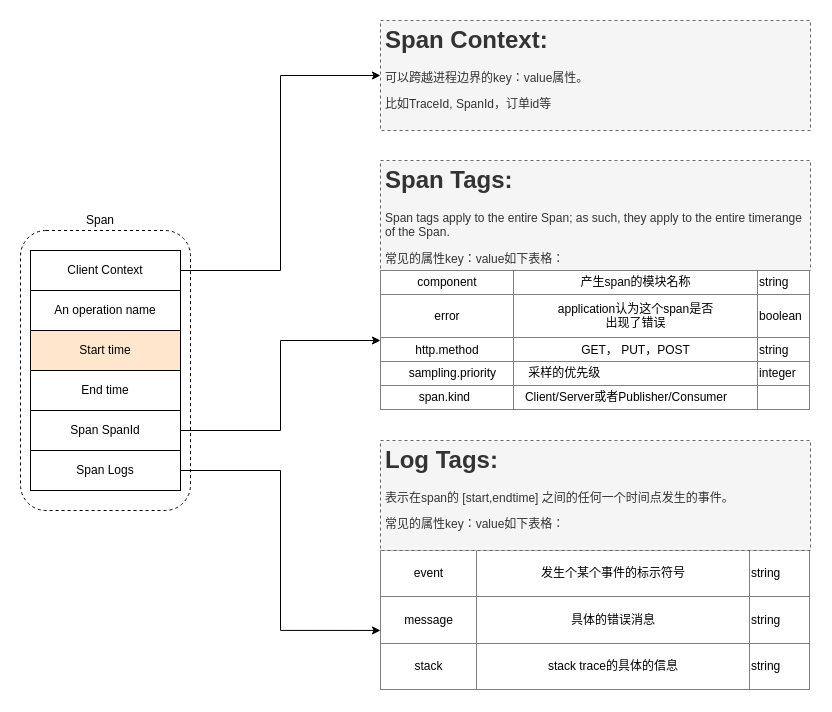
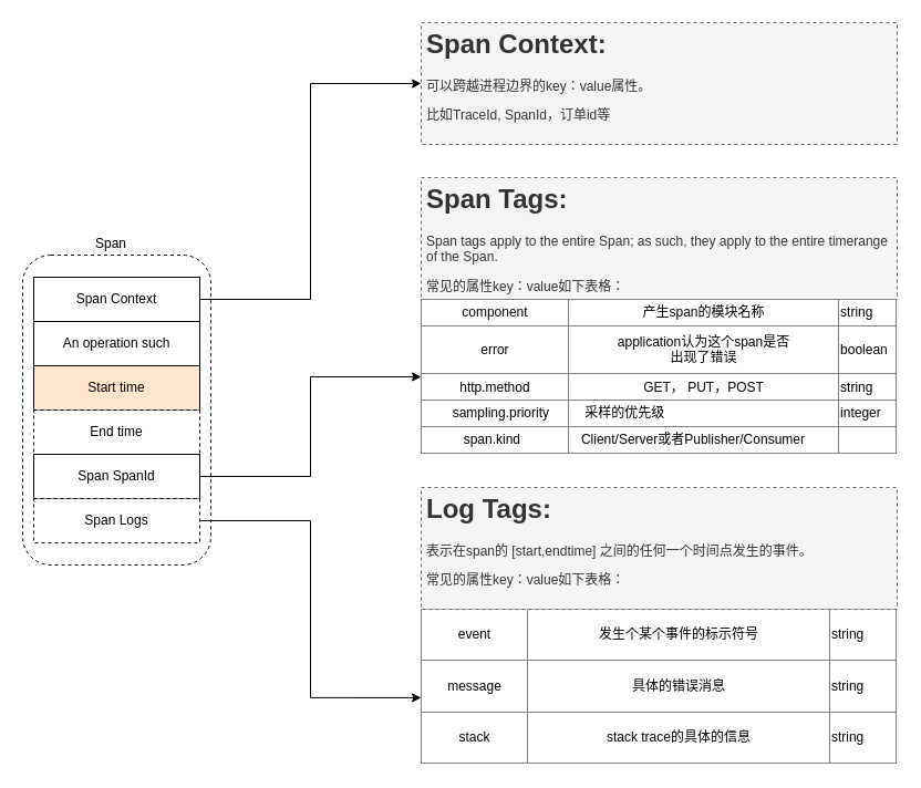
  <mxCell id="0" />
  <mxCell id="1" parent="0" />
  <mxCell id="2" value="" style="rounded=1;whiteSpace=wrap;html=1;fillColor=none;dashed=1;" vertex="1" parent="1"><mxGeometry x="20" y="230" width="170" height="280" as="geometry" /></mxCell>
- <mxCell id="3" value="An operation name" style="rounded=0;whiteSpace=wrap;html=1;" vertex="1" parent="1"><mxGeometry x="30" y="290" width="150" height="40" as="geometry" /></mxCell>
+ <mxCell id="3" value="An operation such" style="rounded=0;whiteSpace=wrap;html=1;" vertex="1" parent="1"><mxGeometry x="30" y="290" width="150" height="40" as="geometry" /></mxCell>
  <mxCell id="4" value="Start time" style="rounded=0;whiteSpace=wrap;html=1;fillColor=#ffe6cc;" vertex="1" parent="1"><mxGeometry x="30" y="330" width="150" height="40" as="geometry" /></mxCell>
- <mxCell id="5" value="End time" style="rounded=0;whiteSpace=wrap;html=1;" vertex="1" parent="1"><mxGeometry x="30" y="370" width="150" height="40" as="geometry" /></mxCell>
+ <mxCell id="5" value="End time" style="rounded=0;whiteSpace=wrap;html=1;dashed=1;" vertex="1" parent="1"><mxGeometry x="30" y="370" width="150" height="40" as="geometry" /></mxCell>
  <mxCell id="6" style="edgeStyle=orthogonalEdgeStyle;rounded=0;orthogonalLoop=1;jettySize=auto;html=1;exitX=1;exitY=0.5;exitDx=0;exitDy=0;" edge="1" parent="1" source="7" target="14"><mxGeometry relative="1" as="geometry" /></mxCell>
  <mxCell id="7" value="Span SpanId" style="rounded=0;whiteSpace=wrap;html=1;" vertex="1" parent="1"><mxGeometry x="30" y="410" width="150" height="40" as="geometry" /></mxCell>
  <mxCell id="8" style="edgeStyle=orthogonalEdgeStyle;rounded=0;orthogonalLoop=1;jettySize=auto;html=1;exitX=1;exitY=0.5;exitDx=0;exitDy=0;entryX=0;entryY=0.571;entryDx=0;entryDy=0;entryPerimeter=0;" edge="1" parent="1" source="9" target="15"><mxGeometry relative="1" as="geometry" /></mxCell>
- <mxCell id="9" value="Span Logs" style="rounded=0;whiteSpace=wrap;html=1;" vertex="1" parent="1"><mxGeometry x="30" y="450" width="150" height="40" as="geometry" /></mxCell>
+ <mxCell id="9" value="Span Logs" style="rounded=0;whiteSpace=wrap;html=1;dashed=1;" vertex="1" parent="1"><mxGeometry x="30" y="450" width="150" height="40" as="geometry" /></mxCell>
  <mxCell id="10" style="edgeStyle=orthogonalEdgeStyle;rounded=0;orthogonalLoop=1;jettySize=auto;html=1;exitX=1;exitY=0.5;exitDx=0;exitDy=0;entryX=0;entryY=0.5;entryDx=0;entryDy=0;" edge="1" parent="1" source="11" target="17"><mxGeometry relative="1" as="geometry" /></mxCell>
- <mxCell id="11" value="Client Context" style="rounded=0;whiteSpace=wrap;html=1;" vertex="1" parent="1"><mxGeometry x="30" y="250" width="150" height="40" as="geometry" /></mxCell>
+ <mxCell id="11" value="Span Context" style="rounded=0;whiteSpace=wrap;html=1;" vertex="1" parent="1"><mxGeometry x="30" y="250" width="150" height="40" as="geometry" /></mxCell>
  <mxCell id="12" value="Span" style="text;html=1;strokeColor=none;fillColor=none;align=center;verticalAlign=middle;whiteSpace=wrap;rounded=0;dashed=1;" vertex="1" parent="1"><mxGeometry x="80" y="210" width="40" height="20" as="geometry" /></mxCell>
  <mxCell id="13" value="&lt;h1&gt;Span Tags:&lt;/h1&gt;&lt;p&gt;&lt;span&gt;Span tags apply to&amp;nbsp;&lt;/span&gt;&lt;span&gt;the entire Span&lt;/span&gt;&lt;span&gt;; as such, they apply to the entire timerange of the Span.&amp;nbsp;&lt;/span&gt;&lt;br&gt;&lt;/p&gt;&lt;p&gt;&lt;span&gt;常见的属性key：value如下表格：&lt;/span&gt;&lt;/p&gt;" style="text;html=1;strokeColor=#666666;fillColor=#f5f5f5;spacing=5;spacingTop=-20;whiteSpace=wrap;overflow=hidden;rounded=0;dashed=1;fontColor=#333333;" vertex="1" parent="1"><mxGeometry x="380" y="160" width="430" height="110" as="geometry" /></mxCell>
  <mxCell id="14" value="&lt;table border=&quot;1&quot; width=&quot;100%&quot; style=&quot;width: 100% ; height: 100% ; border-collapse: collapse&quot;&gt;&lt;tbody&gt;&lt;tr&gt;&lt;td align=&quot;center&quot;&gt;component&lt;br&gt;&lt;/td&gt;&lt;td align=&quot;center&quot;&gt;产生span的模块名称&lt;/td&gt;&lt;td&gt;string&lt;/td&gt;&lt;/tr&gt;&lt;tr&gt;&lt;td align=&quot;center&quot;&gt;error&lt;/td&gt;&lt;td align=&quot;center&quot;&gt;application认为这个span是否&lt;br&gt;出现了错误&lt;/td&gt;&lt;td&gt;boolean&lt;/td&gt;&lt;/tr&gt;&lt;tr&gt;&lt;td align=&quot;center&quot;&gt;http.method&lt;br&gt;&lt;/td&gt;&lt;td align=&quot;center&quot;&gt;GET， PUT，POST&lt;/td&gt;&lt;td&gt;string&lt;/td&gt;&lt;/tr&gt;&lt;tr&gt;&lt;td&gt;&amp;nbsp; &amp;nbsp; &amp;nbsp; &amp;nbsp; sampling.priority&lt;/td&gt;&lt;td&gt;&amp;nbsp; &amp;nbsp; 采样的优先级&lt;/td&gt;&lt;td&gt;integer&lt;/td&gt;&lt;/tr&gt;&lt;tr&gt;&lt;td&gt;&amp;nbsp; &amp;nbsp; &amp;nbsp; &amp;nbsp; &amp;nbsp; &amp;nbsp;span.kind&lt;br&gt;&lt;/td&gt;&lt;td&gt;&amp;nbsp; &amp;nbsp;Client/Server或者Publisher/Consumer&lt;/td&gt;&lt;td&gt;&lt;br&gt;&lt;/td&gt;&lt;/tr&gt;&lt;/tbody&gt;&lt;/table&gt;" style="text;html=1;strokeColor=none;fillColor=none;overflow=fill;dashed=1;" vertex="1" parent="1"><mxGeometry x="380" y="270" width="430" height="140" as="geometry" /></mxCell>
  <mxCell id="15" value="&lt;table border=&quot;1&quot; width=&quot;100%&quot; style=&quot;width: 100% ; height: 100% ; border-collapse: collapse&quot;&gt;&lt;tbody&gt;&lt;tr&gt;&lt;td align=&quot;center&quot;&gt;event&lt;br&gt;&lt;/td&gt;&lt;td align=&quot;center&quot;&gt;发生个某个事件的标示符号&lt;/td&gt;&lt;td&gt;string&lt;/td&gt;&lt;/tr&gt;&lt;tr&gt;&lt;td align=&quot;center&quot;&gt;message&lt;br&gt;&lt;/td&gt;&lt;td align=&quot;center&quot;&gt;具体的错误消息&lt;/td&gt;&lt;td&gt;string&lt;/td&gt;&lt;/tr&gt;&lt;tr&gt;&lt;td align=&quot;center&quot;&gt;stack&lt;br&gt;&lt;/td&gt;&lt;td align=&quot;center&quot;&gt;stack trace的具体的信息&lt;/td&gt;&lt;td&gt;string&lt;/td&gt;&lt;/tr&gt;&lt;/tbody&gt;&lt;/table&gt;" style="text;html=1;strokeColor=none;fillColor=none;overflow=fill;dashed=1;" vertex="1" parent="1"><mxGeometry x="380" y="550" width="430" height="140" as="geometry" /></mxCell>
  <mxCell id="16" value="&lt;h1&gt;Log Tags:&lt;/h1&gt;&lt;p&gt;表示在span的 [start,endtime] 之间的任何一个时间点发生的事件。&amp;nbsp;&lt;/p&gt;&lt;p&gt;&lt;span&gt;常见的属性key：value如下表格：&lt;/span&gt;&lt;/p&gt;" style="text;html=1;strokeColor=#666666;fillColor=#f5f5f5;spacing=5;spacingTop=-20;whiteSpace=wrap;overflow=hidden;rounded=0;dashed=1;fontColor=#333333;" vertex="1" parent="1"><mxGeometry x="380" y="440" width="430" height="110" as="geometry" /></mxCell>
  <mxCell id="17" value="&lt;h1&gt;Span Context:&lt;/h1&gt;&lt;div&gt;可以跨越进程边界的key：value属性。&amp;nbsp;&lt;/div&gt;&lt;p&gt;比如TraceId, SpanId，订单id等&lt;/p&gt;" style="text;html=1;spacing=5;spacingTop=-20;whiteSpace=wrap;overflow=hidden;rounded=0;dashed=1;fillColor=#f5f5f5;strokeColor=#666666;fontColor=#333333;" vertex="1" parent="1"><mxGeometry x="380" y="20" width="430" height="110" as="geometry" /></mxCell>
